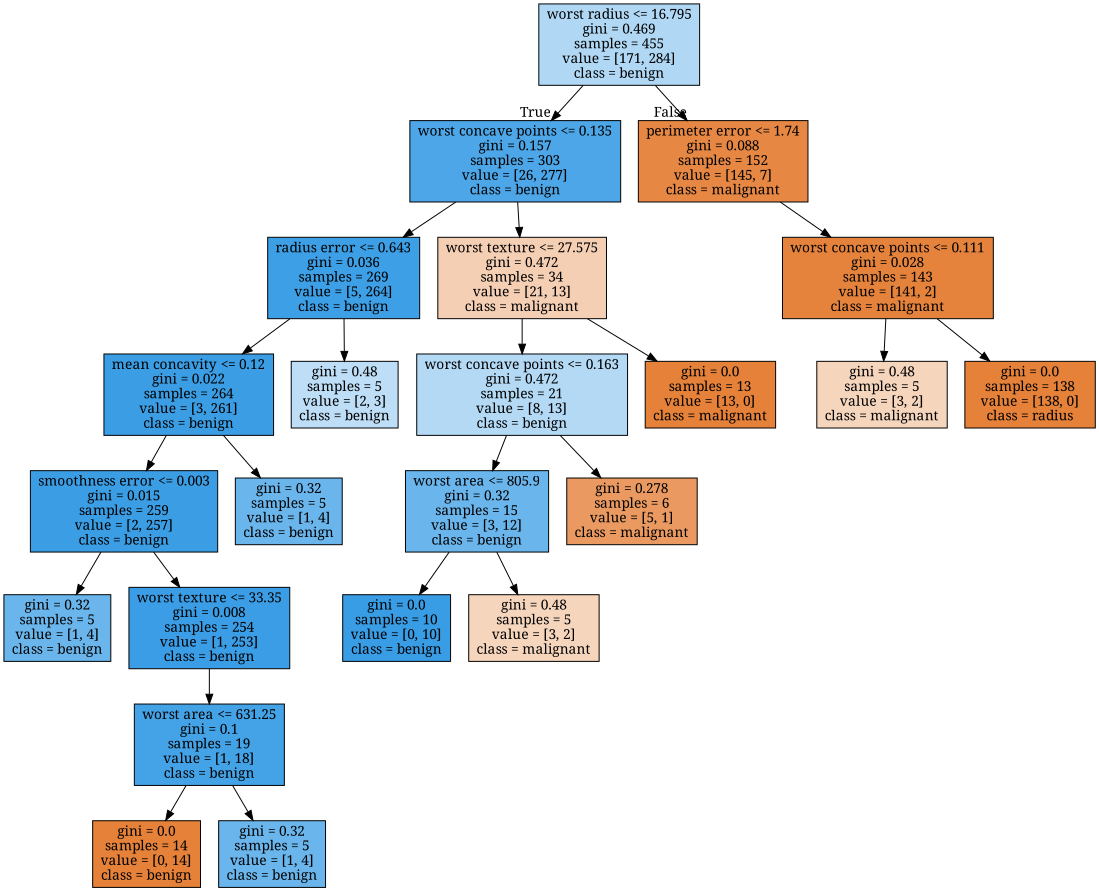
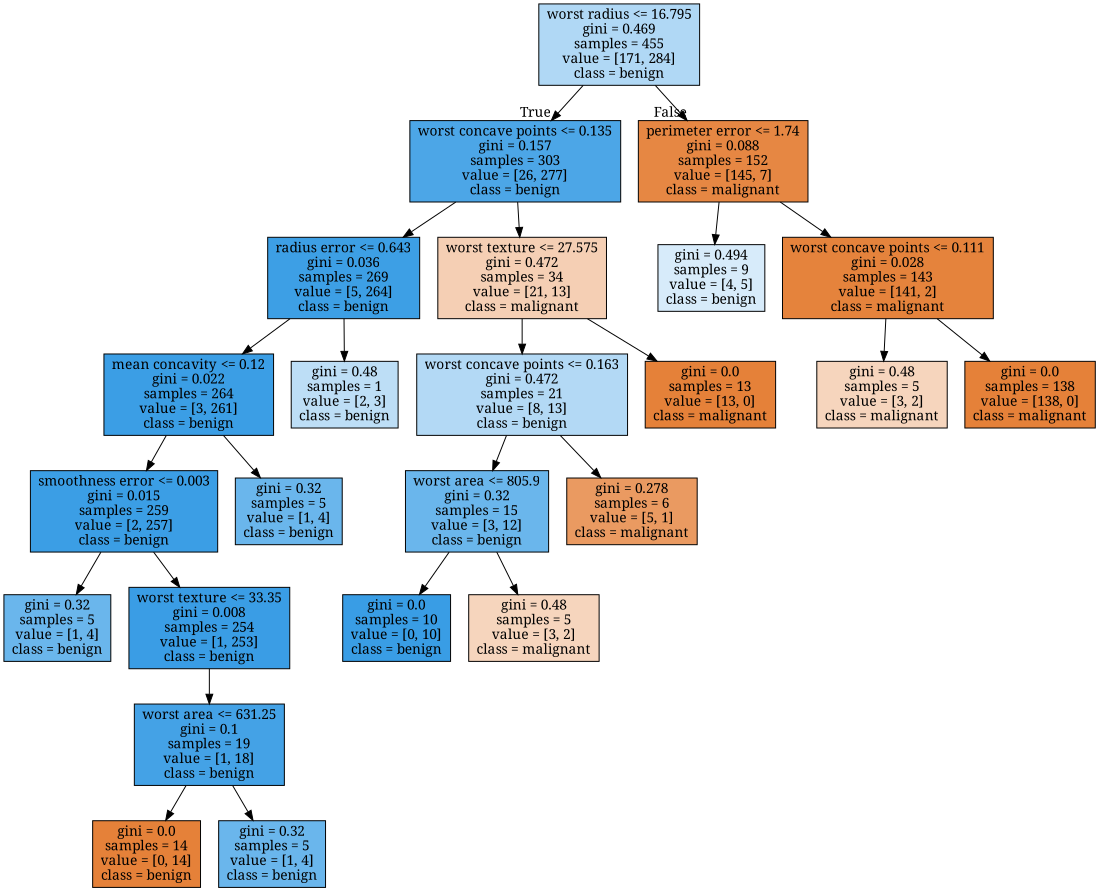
  digraph {
    fontname="Noto Serif"
    node [color=black fillcolor="#6ab6ec" fontname="Noto Serif" shape=box style=filled]
    edge [fontname="Noto Serif"]
    n1 [fillcolor="#b0d8f5" label="worst radius <= 16.795\ngini = 0.469\nsamples = 455\nvalue = [171, 284]\nclass = benign"]
    n2 [fillcolor="#4ca6e7" label="worst concave points <= 0.135\ngini = 0.157\nsamples = 303\nvalue = [26, 277]\nclass = benign"]
    n3 [fillcolor="#e68743" label="perimeter error <= 1.74\ngini = 0.088\nsamples = 152\nvalue = [145, 7]\nclass = malignant"]
    n4 [fillcolor="#3d9fe5" label="radius error <= 0.643\ngini = 0.036\nsamples = 269\nvalue = [5, 264]\nclass = benign"]
    n5 [fillcolor="#f5cfb4" label="worst texture <= 27.575\ngini = 0.472\nsamples = 34\nvalue = [21, 13]\nclass = malignant"]
+   n6 [fillcolor="#d7ebfa" label="gini = 0.494\nsamples = 9\nvalue = [4, 5]\nclass = benign"]
    n7 [fillcolor="#e5833c" label="worst concave points <= 0.111\ngini = 0.028\nsamples = 143\nvalue = [141, 2]\nclass = malignant"]
    n8 [fillcolor="#3b9ee5" label="mean concavity <= 0.12\ngini = 0.022\nsamples = 264\nvalue = [3, 261]\nclass = benign"]
-   n9 [fillcolor="#bddef6" label="gini = 0.48\nsamples = 5\nvalue = [2, 3]\nclass = benign"]
+   n9 [fillcolor="#bddef6" label="gini = 0.48\nsamples = 1\nvalue = [2, 3]\nclass = benign"]
    n10 [fillcolor="#b3d9f5" label="worst concave points <= 0.163\ngini = 0.472\nsamples = 21\nvalue = [8, 13]\nclass = benign"]
    n11 [fillcolor="#e58139" label="gini = 0.0\nsamples = 13\nvalue = [13, 0]\nclass = malignant"]
    n12 [fillcolor="#3b9ee5" label="smoothness error <= 0.003\ngini = 0.015\nsamples = 259\nvalue = [2, 257]\nclass = benign"]
    n13 [label="gini = 0.32\nsamples = 5\nvalue = [1, 4]\nclass = benign"]
    n14 [label="gini = 0.32\nsamples = 5\nvalue = [1, 4]\nclass = benign"]
    n15 [fillcolor="#3a9de5" label="worst texture <= 33.35\ngini = 0.008\nsamples = 254\nvalue = [1, 253]\nclass = benign"]
    n16 [fillcolor="#44a2e6" label="worst area <= 631.25\ngini = 0.1\nsamples = 19\nvalue = [1, 18]\nclass = benign"]
    n17 [fillcolor="#e58139" label="gini = 0.0\nsamples = 14\nvalue = [0, 14]\nclass = benign"]
    n18 [label="gini = 0.32\nsamples = 5\nvalue = [1, 4]\nclass = benign"]
    n19 [label="worst area <= 805.9\ngini = 0.32\nsamples = 15\nvalue = [3, 12]\nclass = benign"]
    n20 [fillcolor="#ea9a61" label="gini = 0.278\nsamples = 6\nvalue = [5, 1]\nclass = malignant"]
    n21 [fillcolor="#399de5" label="gini = 0.0\nsamples = 10\nvalue = [0, 10]\nclass = benign"]
    n22 [fillcolor="#f6d5bd" label="gini = 0.48\nsamples = 5\nvalue = [3, 2]\nclass = malignant"]
    n23 [fillcolor="#f6d5bd" label="gini = 0.48\nsamples = 5\nvalue = [3, 2]\nclass = malignant"]
-   n24 [fillcolor="#e58139" label="gini = 0.0\nsamples = 138\nvalue = [138, 0]\nclass = radius"]
+   n24 [fillcolor="#e58139" label="gini = 0.0\nsamples = 138\nvalue = [138, 0]\nclass = malignant"]
    n1 -> n2 [headlabel=True labelangle=45 labeldistance=2.5]
    n1 -> n3 [headlabel=False labelangle=-45 labeldistance=2.5]
    n2 -> n4
    n2 -> n5
+   n3 -> n6
    n3 -> n7
    n4 -> n8
    n4 -> n9
    n5 -> n10
    n5 -> n11
    n7 -> n23
    n7 -> n24
    n8 -> n12
    n8 -> n13
    n10 -> n19
    n10 -> n20
    n12 -> n14
    n12 -> n15
    n15 -> n16
    n16 -> n17
    n16 -> n18
    n19 -> n21
    n19 -> n22
  }
